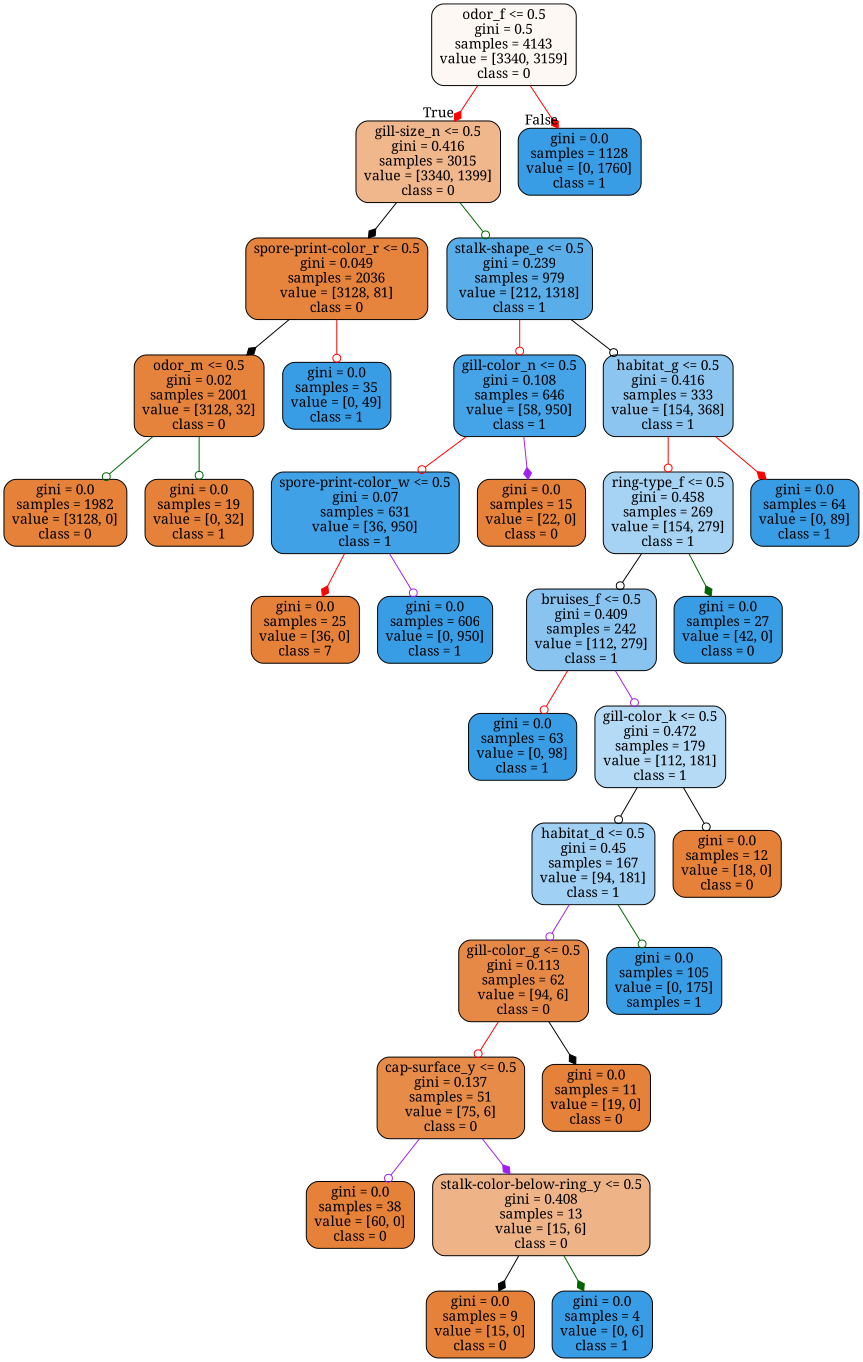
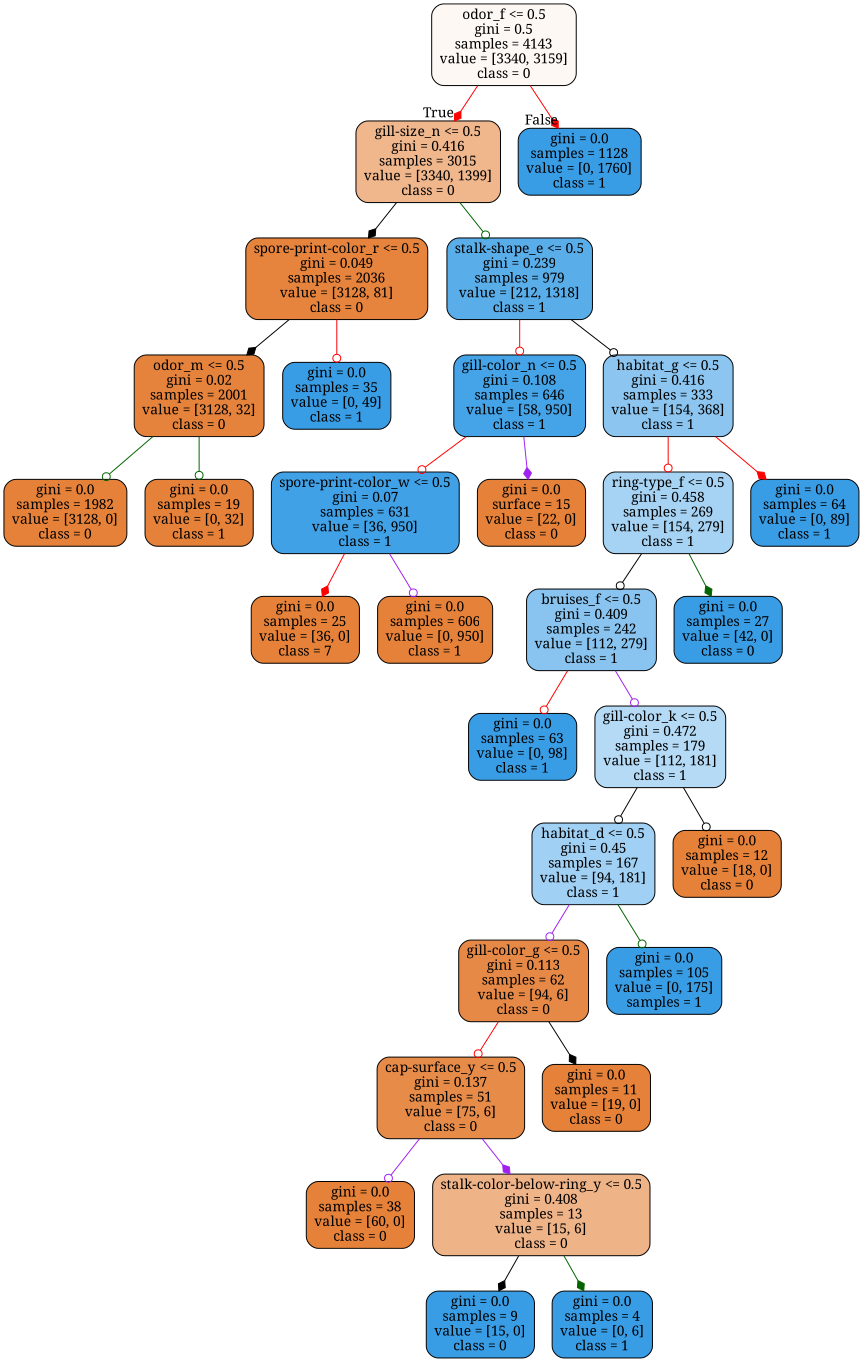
  digraph {
    fontname="Noto Serif"
    node [color=black fillcolor="#399de5" fontname="Noto Serif" shape=box style="filled, rounded"]
    edge [arrowhead=odot color=red fontname="Noto Serif"]
    n1 [fillcolor="#fef8f4" label="odor_f <= 0.5\ngini = 0.5\nsamples = 4143\nvalue = [3340, 3159]\nclass = 0"]
    n2 [fillcolor="#f0b68c" label="gill-size_n <= 0.5\ngini = 0.416\nsamples = 3015\nvalue = [3340, 1399]\nclass = 0"]
    n3 [label="gini = 0.0\nsamples = 1128\nvalue = [0, 1760]\nclass = 1"]
    n4 [fillcolor="#e6843e" label="spore-print-color_r <= 0.5\ngini = 0.049\nsamples = 2036\nvalue = [3128, 81]\nclass = 0"]
    n5 [fillcolor="#59ade9" label="stalk-shape_e <= 0.5\ngini = 0.239\nsamples = 979\nvalue = [212, 1318]\nclass = 1"]
    n6 [fillcolor="#e5823b" label="odor_m <= 0.5\ngini = 0.02\nsamples = 2001\nvalue = [3128, 32]\nclass = 0"]
    n7 [label="gini = 0.0\nsamples = 35\nvalue = [0, 49]\nclass = 1"]
    n8 [fillcolor="#45a3e7" label="gill-color_n <= 0.5\ngini = 0.108\nsamples = 646\nvalue = [58, 950]\nclass = 1"]
    n9 [fillcolor="#8cc6f0" label="habitat_g <= 0.5\ngini = 0.416\nsamples = 333\nvalue = [154, 368]\nclass = 1"]
    n10 [fillcolor="#e58139" label="gini = 0.0\nsamples = 1982\nvalue = [3128, 0]\nclass = 0"]
    n11 [fillcolor="#e58139" label="gini = 0.0\nsamples = 19\nvalue = [0, 32]\nclass = 1"]
    n12 [fillcolor="#41a1e6" label="spore-print-color_w <= 0.5\ngini = 0.07\nsamples = 631\nvalue = [36, 950]\nclass = 1"]
-   n13 [fillcolor="#e58139" label="gini = 0.0\nsamples = 15\nvalue = [22, 0]\nclass = 0"]
+   n13 [fillcolor="#e58139" label="gini = 0.0\nsurface = 15\nvalue = [22, 0]\nclass = 0"]
    n14 [fillcolor="#a6d3f3" label="ring-type_f <= 0.5\ngini = 0.458\nsamples = 269\nvalue = [154, 279]\nclass = 1"]
    n15 [label="gini = 0.0\nsamples = 64\nvalue = [0, 89]\nclass = 1"]
    n16 [fillcolor="#e58139" label="gini = 0.0\nsamples = 25\nvalue = [36, 0]\nclass = 7"]
-   n17 [label="gini = 0.0\nsamples = 606\nvalue = [0, 950]\nclass = 1"]
+   n17 [fillcolor="#e58139" label="gini = 0.0\nsamples = 606\nvalue = [0, 950]\nclass = 1"]
    n18 [fillcolor="#88c4ef" label="bruises_f <= 0.5\ngini = 0.409\nsamples = 242\nvalue = [112, 279]\nclass = 1"]
    n19 [label="gini = 0.0\nsamples = 27\nvalue = [42, 0]\nclass = 0"]
    n20 [label="gini = 0.0\nsamples = 63\nvalue = [0, 98]\nclass = 1"]
    n21 [fillcolor="#b4daf5" label="gill-color_k <= 0.5\ngini = 0.472\nsamples = 179\nvalue = [112, 181]\nclass = 1"]
    n22 [fillcolor="#a0d0f3" label="habitat_d <= 0.5\ngini = 0.45\nsamples = 167\nvalue = [94, 181]\nclass = 1"]
    n23 [fillcolor="#e58139" label="gini = 0.0\nsamples = 12\nvalue = [18, 0]\nclass = 0"]
    n24 [fillcolor="#e78946" label="gill-color_g <= 0.5\ngini = 0.113\nsamples = 62\nvalue = [94, 6]\nclass = 0"]
    n25 [label="gini = 0.0\nsamples = 105\nvalue = [0, 175]\nsamples = 1"]
    n26 [fillcolor="#e78b49" label="cap-surface_y <= 0.5\ngini = 0.137\nsamples = 51\nvalue = [75, 6]\nclass = 0"]
    n27 [fillcolor="#e58139" label="gini = 0.0\nsamples = 11\nvalue = [19, 0]\nclass = 0"]
    n28 [fillcolor="#e58139" label="gini = 0.0\nsamples = 38\nvalue = [60, 0]\nclass = 0"]
    n29 [fillcolor="#efb388" label="stalk-color-below-ring_y <= 0.5\ngini = 0.408\nsamples = 13\nvalue = [15, 6]\nclass = 0"]
-   n30 [fillcolor="#e58139" label="gini = 0.0\nsamples = 9\nvalue = [15, 0]\nclass = 0"]
+   n30 [label="gini = 0.0\nsamples = 9\nvalue = [15, 0]\nclass = 0"]
    n31 [label="gini = 0.0\nsamples = 4\nvalue = [0, 6]\nclass = 1"]
    n1 -> n2 [arrowhead=diamond headlabel=True labelangle=45 labeldistance=2.5]
    n1 -> n3 [arrowhead=diamond headlabel=False labelangle=-45 labeldistance=2.5]
    n2 -> n4 [arrowhead=diamond color=black]
    n2 -> n5 [color=darkgreen]
    n4 -> n6 [arrowhead=diamond color=black]
    n4 -> n7
    n5 -> n8
    n5 -> n9 [color=black]
    n6 -> n10 [color=darkgreen]
    n6 -> n11 [color=darkgreen]
    n8 -> n12
    n8 -> n13 [arrowhead=diamond color=purple]
    n9 -> n14
    n9 -> n15 [arrowhead=diamond]
    n12 -> n16 [arrowhead=diamond]
    n12 -> n17 [color=purple]
    n14 -> n18 [color=black]
    n14 -> n19 [arrowhead=diamond color=darkgreen]
    n18 -> n20
    n18 -> n21 [color=purple]
    n21 -> n22 [color=black]
    n21 -> n23 [color=black]
    n22 -> n24 [color=purple]
    n22 -> n25 [color=darkgreen]
    n24 -> n26
    n24 -> n27 [arrowhead=diamond color=black]
    n26 -> n28 [color=purple]
    n26 -> n29 [arrowhead=diamond color=purple]
    n29 -> n30 [arrowhead=diamond color=black]
    n29 -> n31 [arrowhead=diamond color=darkgreen]
  }
